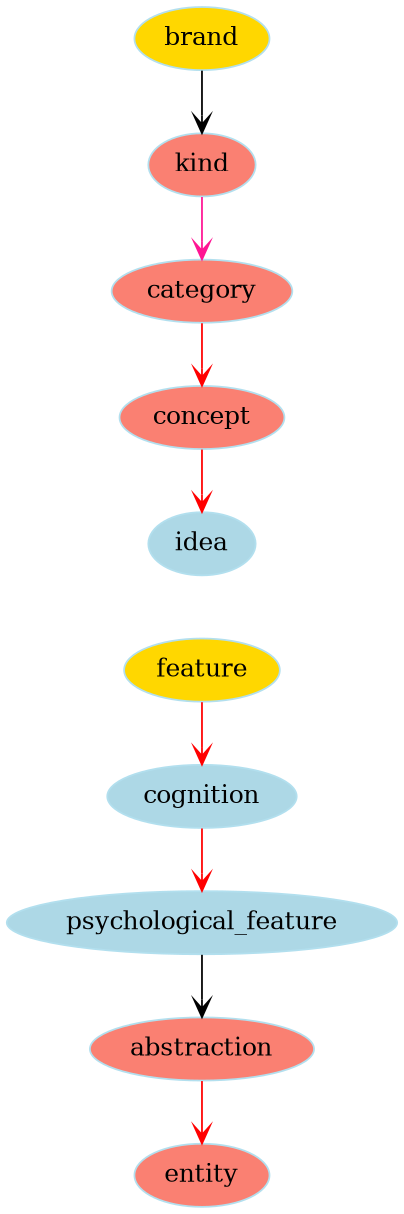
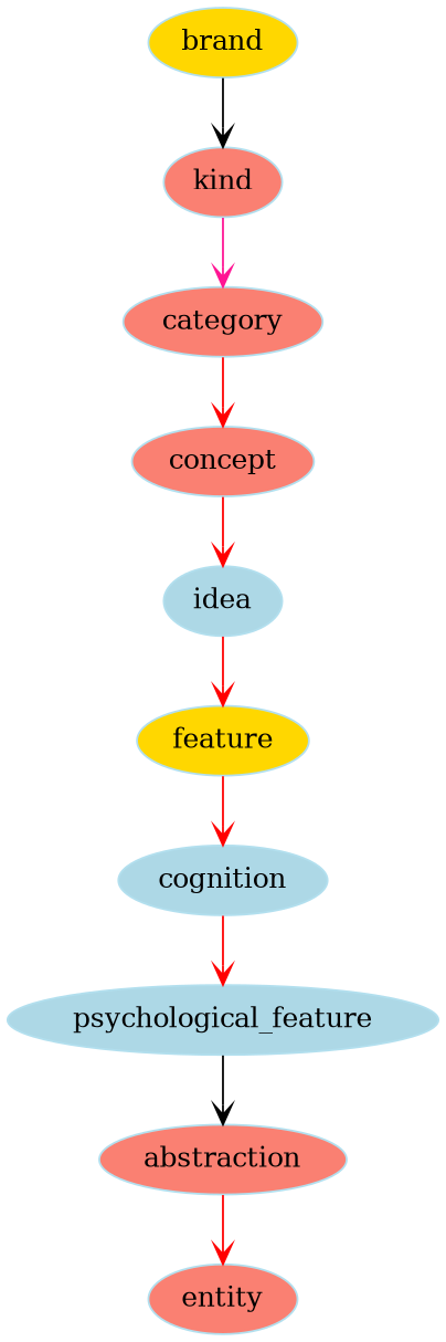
  digraph {
    node [color=lightblue2 fillcolor=salmon style=filled]
    edge [arrowhead=vee color=red]
    brand [fillcolor=gold]
    kind
    category
    concept
    idea [fillcolor=lightblue]
    n6 [fillcolor=gold label=feature]
    cognition [fillcolor=lightblue]
    psychological_feature [fillcolor=lightblue]
    abstraction
    entity
    brand -> kind [color=black]
    kind -> category [color=deeppink]
    category -> concept
    concept -> idea
+   idea -> n6
    n6 -> cognition
    cognition -> psychological_feature
    psychological_feature -> abstraction [color=black]
    abstraction -> entity
  }
